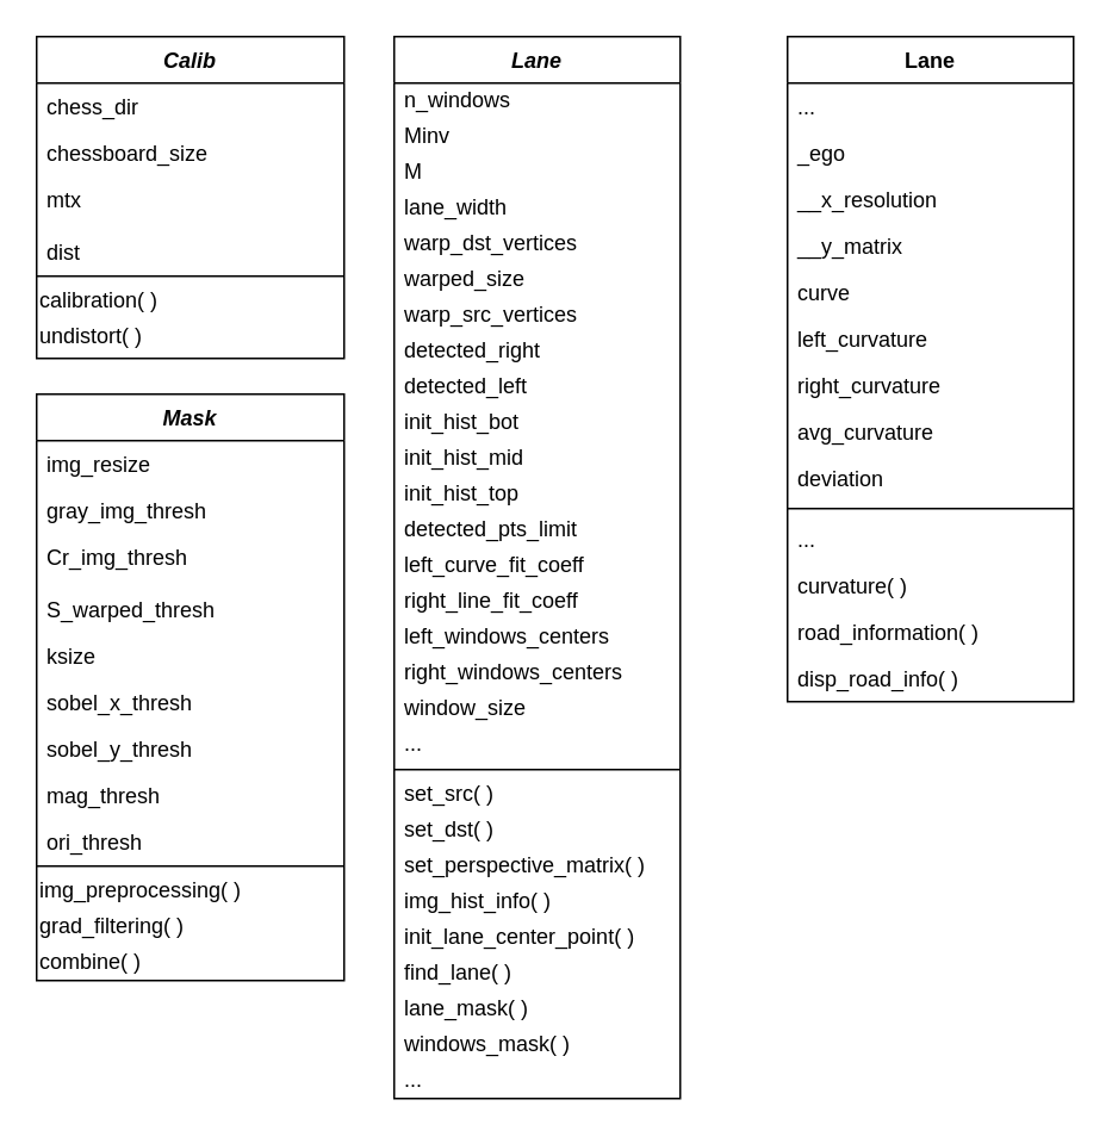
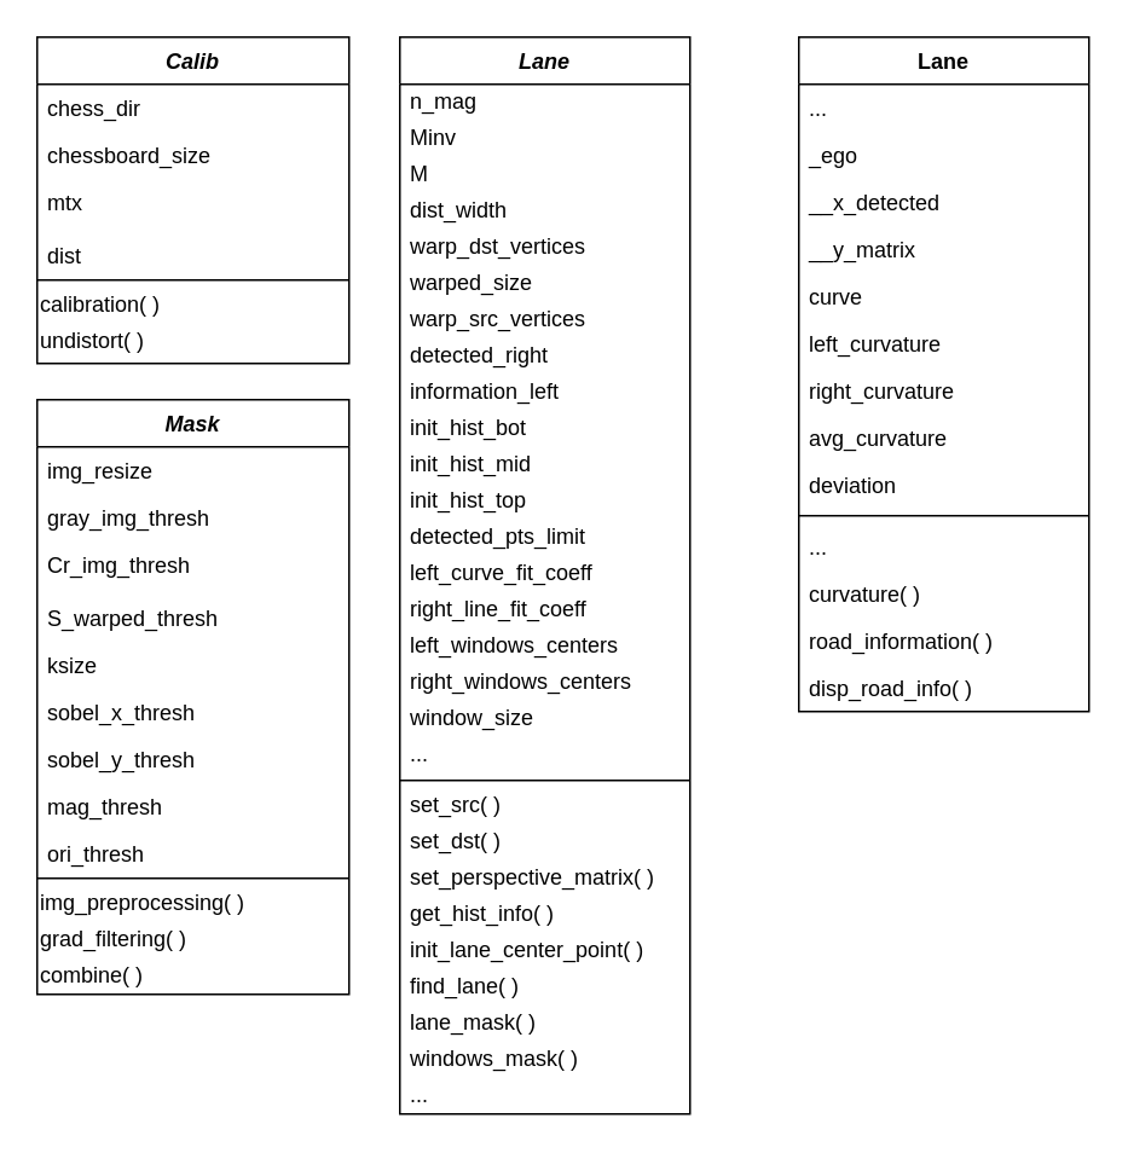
  <mxCell id="0" />
  <mxCell id="1" parent="0" />
  <mxCell id="2" value="Calib" style="swimlane;fontStyle=3;align=center;verticalAlign=top;childLayout=stackLayout;horizontal=1;startSize=26;horizontalStack=0;resizeParent=1;resizeLast=0;collapsible=1;marginBottom=0;rounded=0;shadow=0;strokeWidth=1;" parent="1" vertex="1"><mxGeometry x="20" y="20" width="172" height="180" as="geometry"><mxRectangle x="230" y="140" width="160" height="26" as="alternateBounds" /></mxGeometry></mxCell>
  <mxCell id="3" value="chess_dir" style="text;align=left;verticalAlign=top;spacingLeft=4;spacingRight=4;overflow=hidden;rotatable=0;points=[[0,0.5],[1,0.5]];portConstraint=eastwest;" parent="2" vertex="1"><mxGeometry y="26" width="172" height="26" as="geometry" /></mxCell>
  <mxCell id="4" value="chessboard_size" style="text;align=left;verticalAlign=top;spacingLeft=4;spacingRight=4;overflow=hidden;rotatable=0;points=[[0,0.5],[1,0.5]];portConstraint=eastwest;rounded=0;shadow=0;html=0;" parent="2" vertex="1"><mxGeometry y="52" width="172" height="26" as="geometry" /></mxCell>
  <mxCell id="5" value="mtx" style="text;align=left;verticalAlign=top;spacingLeft=4;spacingRight=4;overflow=hidden;rotatable=0;points=[[0,0.5],[1,0.5]];portConstraint=eastwest;rounded=0;shadow=0;html=0;" parent="2" vertex="1"><mxGeometry y="78" width="172" height="26" as="geometry" /></mxCell>
  <mxCell id="6" value="dist" style="text;align=left;verticalAlign=bottom;spacingLeft=4;spacingRight=4;overflow=hidden;rotatable=0;points=[[0,0.5],[1,0.5]];portConstraint=eastwest;" parent="2" vertex="1"><mxGeometry y="104" width="172" height="26" as="geometry" /></mxCell>
  <mxCell id="7" value="" style="line;html=1;strokeWidth=1;align=left;verticalAlign=middle;spacingTop=-1;spacingLeft=3;spacingRight=3;rotatable=0;labelPosition=right;points=[];portConstraint=eastwest;" parent="2" vertex="1"><mxGeometry y="130" width="172" height="8" as="geometry" /></mxCell>
  <mxCell id="8" value="calibration( )" style="text;html=1;align=left;verticalAlign=middle;resizable=0;points=[];autosize=1;" parent="2" vertex="1"><mxGeometry y="138" width="172" height="20" as="geometry" /></mxCell>
  <mxCell id="9" value="undistort( )" style="text;html=1;align=left;verticalAlign=middle;resizable=0;points=[];autosize=1;" parent="2" vertex="1"><mxGeometry y="158" width="172" height="20" as="geometry" /></mxCell>
  <mxCell id="10" value="Mask" style="swimlane;fontStyle=3;align=center;verticalAlign=top;childLayout=stackLayout;horizontal=1;startSize=26;horizontalStack=0;resizeParent=1;resizeLast=0;collapsible=1;marginBottom=0;rounded=0;shadow=0;strokeWidth=1;" parent="1" vertex="1"><mxGeometry x="20" y="220" width="172" height="328" as="geometry"><mxRectangle x="230" y="140" width="160" height="26" as="alternateBounds" /></mxGeometry></mxCell>
  <mxCell id="11" value="img_resize" style="text;align=left;verticalAlign=top;spacingLeft=4;spacingRight=4;overflow=hidden;rotatable=0;points=[[0,0.5],[1,0.5]];portConstraint=eastwest;" parent="10" vertex="1"><mxGeometry y="26" width="172" height="26" as="geometry" /></mxCell>
  <mxCell id="12" value="gray_img_thresh" style="text;align=left;verticalAlign=top;spacingLeft=4;spacingRight=4;overflow=hidden;rotatable=0;points=[[0,0.5],[1,0.5]];portConstraint=eastwest;rounded=0;shadow=0;html=0;" parent="10" vertex="1"><mxGeometry y="52" width="172" height="26" as="geometry" /></mxCell>
  <mxCell id="13" value="Cr_img_thresh" style="text;align=left;verticalAlign=top;spacingLeft=4;spacingRight=4;overflow=hidden;rotatable=0;points=[[0,0.5],[1,0.5]];portConstraint=eastwest;rounded=0;shadow=0;html=0;" parent="10" vertex="1"><mxGeometry y="78" width="172" height="26" as="geometry" /></mxCell>
  <mxCell id="14" value="S_warped_thresh" style="text;align=left;verticalAlign=bottom;spacingLeft=4;spacingRight=4;overflow=hidden;rotatable=0;points=[[0,0.5],[1,0.5]];portConstraint=eastwest;" parent="10" vertex="1"><mxGeometry y="104" width="172" height="26" as="geometry" /></mxCell>
  <mxCell id="15" value="ksize" style="text;align=left;verticalAlign=bottom;spacingLeft=4;spacingRight=4;overflow=hidden;rotatable=0;points=[[0,0.5],[1,0.5]];portConstraint=eastwest;" parent="10" vertex="1"><mxGeometry y="130" width="172" height="26" as="geometry" /></mxCell>
  <mxCell id="16" value="sobel_x_thresh" style="text;align=left;verticalAlign=bottom;spacingLeft=4;spacingRight=4;overflow=hidden;rotatable=0;points=[[0,0.5],[1,0.5]];portConstraint=eastwest;" parent="10" vertex="1"><mxGeometry y="156" width="172" height="26" as="geometry" /></mxCell>
  <mxCell id="17" value="sobel_y_thresh" style="text;align=left;verticalAlign=bottom;spacingLeft=4;spacingRight=4;overflow=hidden;rotatable=0;points=[[0,0.5],[1,0.5]];portConstraint=eastwest;" parent="10" vertex="1"><mxGeometry y="182" width="172" height="26" as="geometry" /></mxCell>
  <mxCell id="18" value="mag_thresh" style="text;align=left;verticalAlign=bottom;spacingLeft=4;spacingRight=4;overflow=hidden;rotatable=0;points=[[0,0.5],[1,0.5]];portConstraint=eastwest;" parent="10" vertex="1"><mxGeometry y="208" width="172" height="26" as="geometry" /></mxCell>
  <mxCell id="19" value="ori_thresh" style="text;align=left;verticalAlign=bottom;spacingLeft=4;spacingRight=4;overflow=hidden;rotatable=0;points=[[0,0.5],[1,0.5]];portConstraint=eastwest;" parent="10" vertex="1"><mxGeometry y="234" width="172" height="26" as="geometry" /></mxCell>
  <mxCell id="20" value="" style="line;html=1;strokeWidth=1;align=left;verticalAlign=middle;spacingTop=-1;spacingLeft=3;spacingRight=3;rotatable=0;labelPosition=right;points=[];portConstraint=eastwest;" parent="10" vertex="1"><mxGeometry y="260" width="172" height="8" as="geometry" /></mxCell>
  <mxCell id="21" value="img_preprocessing( )" style="text;html=1;align=left;verticalAlign=middle;resizable=0;points=[];autosize=1;" parent="10" vertex="1"><mxGeometry y="268" width="172" height="20" as="geometry" /></mxCell>
  <mxCell id="22" value="grad_filtering( )" style="text;html=1;align=left;verticalAlign=middle;resizable=0;points=[];autosize=1;" parent="10" vertex="1"><mxGeometry y="288" width="172" height="20" as="geometry" /></mxCell>
  <mxCell id="23" value="combine( )" style="text;html=1;align=left;verticalAlign=middle;resizable=0;points=[];autosize=1;" parent="10" vertex="1"><mxGeometry y="308" width="172" height="20" as="geometry" /></mxCell>
  <mxCell id="24" value="Lane" style="swimlane;fontStyle=3;align=center;verticalAlign=top;childLayout=stackLayout;horizontal=1;startSize=26;horizontalStack=0;resizeParent=1;resizeLast=0;collapsible=1;marginBottom=0;rounded=0;shadow=0;strokeWidth=1;fontSize=12;" parent="1" vertex="1"><mxGeometry x="220" y="20" width="160" height="594" as="geometry"><mxRectangle x="210" y="50" width="160" height="26" as="alternateBounds" /></mxGeometry></mxCell>
- <mxCell id="25" value="n_windows" style="text;html=1;align=left;verticalAlign=middle;resizable=0;points=[];autosize=1;spacingRight=4;spacingLeft=4;" parent="24" vertex="1"><mxGeometry y="26" width="160" height="20" as="geometry" /></mxCell>
+ <mxCell id="25" value="n_mag" style="text;html=1;align=left;verticalAlign=middle;resizable=0;points=[];autosize=1;spacingRight=4;spacingLeft=4;" parent="24" vertex="1"><mxGeometry y="26" width="160" height="20" as="geometry" /></mxCell>
  <mxCell id="26" value="Minv" style="text;html=1;align=left;verticalAlign=middle;resizable=0;points=[];autosize=1;spacingRight=4;spacingLeft=4;" parent="24" vertex="1"><mxGeometry y="46" width="160" height="20" as="geometry" /></mxCell>
  <mxCell id="27" value="M" style="text;html=1;align=left;verticalAlign=middle;resizable=0;points=[];autosize=1;spacingRight=4;spacingLeft=4;" parent="24" vertex="1"><mxGeometry y="66" width="160" height="20" as="geometry" /></mxCell>
- <mxCell id="28" value="lane_width" style="text;html=1;align=left;verticalAlign=middle;resizable=0;points=[];autosize=1;spacingRight=4;spacingLeft=4;" parent="24" vertex="1"><mxGeometry y="86" width="160" height="20" as="geometry" /></mxCell>
+ <mxCell id="28" value="dist_width" style="text;html=1;align=left;verticalAlign=middle;resizable=0;points=[];autosize=1;spacingRight=4;spacingLeft=4;" parent="24" vertex="1"><mxGeometry y="86" width="160" height="20" as="geometry" /></mxCell>
  <mxCell id="29" value="warp_dst_vertices" style="text;html=1;align=left;verticalAlign=middle;resizable=0;points=[];autosize=1;spacingRight=4;spacingLeft=4;" parent="24" vertex="1"><mxGeometry y="106" width="160" height="20" as="geometry" /></mxCell>
  <mxCell id="30" value="warped_size" style="text;html=1;align=left;verticalAlign=middle;resizable=0;points=[];autosize=1;spacingRight=4;spacingLeft=4;" parent="24" vertex="1"><mxGeometry y="126" width="160" height="20" as="geometry" /></mxCell>
  <mxCell id="31" value="warp_src_vertices" style="text;html=1;align=left;verticalAlign=middle;resizable=0;points=[];autosize=1;spacingRight=4;spacingLeft=4;" parent="24" vertex="1"><mxGeometry y="146" width="160" height="20" as="geometry" /></mxCell>
  <mxCell id="32" value="detected_right" style="text;html=1;align=left;verticalAlign=middle;resizable=0;points=[];autosize=1;spacingRight=4;spacingLeft=4;" parent="24" vertex="1"><mxGeometry y="166" width="160" height="20" as="geometry" /></mxCell>
- <mxCell id="33" value="detected_left" style="text;html=1;align=left;verticalAlign=middle;resizable=0;points=[];autosize=1;spacingRight=4;spacingLeft=4;" parent="24" vertex="1"><mxGeometry y="186" width="160" height="20" as="geometry" /></mxCell>
+ <mxCell id="33" value="information_left" style="text;html=1;align=left;verticalAlign=middle;resizable=0;points=[];autosize=1;spacingRight=4;spacingLeft=4;" parent="24" vertex="1"><mxGeometry y="186" width="160" height="20" as="geometry" /></mxCell>
  <mxCell id="34" value="init_hist_bot" style="text;html=1;align=left;verticalAlign=middle;resizable=0;points=[];autosize=1;spacingRight=4;spacingLeft=4;" parent="24" vertex="1"><mxGeometry y="206" width="160" height="20" as="geometry" /></mxCell>
  <mxCell id="35" value="init_hist_mid" style="text;html=1;align=left;verticalAlign=middle;resizable=0;points=[];autosize=1;spacingRight=4;spacingLeft=4;" parent="24" vertex="1"><mxGeometry y="226" width="160" height="20" as="geometry" /></mxCell>
  <mxCell id="36" value="init_hist_top" style="text;html=1;align=left;verticalAlign=middle;resizable=0;points=[];autosize=1;spacingRight=4;spacingLeft=4;" parent="24" vertex="1"><mxGeometry y="246" width="160" height="20" as="geometry" /></mxCell>
  <mxCell id="37" value="detected_pts_limit" style="text;html=1;align=left;verticalAlign=middle;resizable=0;points=[];autosize=1;spacingRight=4;spacingLeft=4;" parent="24" vertex="1"><mxGeometry y="266" width="160" height="20" as="geometry" /></mxCell>
  <mxCell id="38" value="left_curve_fit_coeff" style="text;html=1;align=left;verticalAlign=middle;resizable=0;points=[];autosize=1;spacingRight=4;spacingLeft=4;" parent="24" vertex="1"><mxGeometry y="286" width="160" height="20" as="geometry" /></mxCell>
  <mxCell id="39" value="right_line_fit_coeff" style="text;html=1;align=left;verticalAlign=middle;resizable=0;points=[];autosize=1;spacingRight=4;spacingLeft=4;" parent="24" vertex="1"><mxGeometry y="306" width="160" height="20" as="geometry" /></mxCell>
  <mxCell id="40" value="left_windows_centers" style="text;html=1;align=left;verticalAlign=middle;resizable=0;points=[];autosize=1;spacingRight=4;spacingLeft=4;" parent="24" vertex="1"><mxGeometry y="326" width="160" height="20" as="geometry" /></mxCell>
  <mxCell id="41" value="right_windows_centers" style="text;html=1;align=left;verticalAlign=middle;resizable=0;points=[];autosize=1;spacingRight=4;spacingLeft=4;" parent="24" vertex="1"><mxGeometry y="346" width="160" height="20" as="geometry" /></mxCell>
  <mxCell id="42" value="window_size" style="text;html=1;align=left;verticalAlign=middle;resizable=0;points=[];autosize=1;spacingRight=4;spacingLeft=4;" parent="24" vertex="1"><mxGeometry y="366" width="160" height="20" as="geometry" /></mxCell>
  <mxCell id="43" value="..." style="text;html=1;align=left;verticalAlign=middle;resizable=0;points=[];autosize=1;spacingRight=4;spacingLeft=4;" vertex="1" parent="24"><mxGeometry y="386" width="160" height="20" as="geometry" /></mxCell>
  <mxCell id="44" value="" style="line;html=1;strokeWidth=1;align=left;verticalAlign=middle;spacingTop=-1;spacingLeft=3;spacingRight=3;rotatable=0;labelPosition=right;points=[];portConstraint=eastwest;" parent="24" vertex="1"><mxGeometry y="406" width="160" height="8" as="geometry" /></mxCell>
  <mxCell id="45" value="set_src( )" style="text;html=1;align=left;verticalAlign=middle;resizable=0;points=[];autosize=1;spacingLeft=4;spacingRight=4;" parent="24" vertex="1"><mxGeometry y="414" width="160" height="20" as="geometry" /></mxCell>
  <mxCell id="46" value="set_dst( )" style="text;html=1;align=left;verticalAlign=middle;resizable=0;points=[];autosize=1;spacingRight=4;spacingLeft=4;" parent="24" vertex="1"><mxGeometry y="434" width="160" height="20" as="geometry" /></mxCell>
  <mxCell id="47" value="set_perspective_matrix( )" style="text;html=1;align=left;verticalAlign=middle;resizable=0;points=[];autosize=1;spacingRight=4;spacingLeft=4;" parent="24" vertex="1"><mxGeometry y="454" width="160" height="20" as="geometry" /></mxCell>
- <mxCell id="48" value="img_hist_info( )" style="text;html=1;align=left;verticalAlign=middle;resizable=0;points=[];autosize=1;spacingRight=4;spacingLeft=4;" parent="24" vertex="1"><mxGeometry y="474" width="160" height="20" as="geometry" /></mxCell>
+ <mxCell id="48" value="get_hist_info( )" style="text;html=1;align=left;verticalAlign=middle;resizable=0;points=[];autosize=1;spacingRight=4;spacingLeft=4;" parent="24" vertex="1"><mxGeometry y="474" width="160" height="20" as="geometry" /></mxCell>
  <mxCell id="49" value="init_lane_center_point( )" style="text;html=1;align=left;verticalAlign=middle;resizable=0;points=[];autosize=1;spacingRight=4;spacingLeft=4;" parent="24" vertex="1"><mxGeometry y="494" width="160" height="20" as="geometry" /></mxCell>
  <mxCell id="50" value="find_lane( )" style="text;html=1;align=left;verticalAlign=middle;resizable=0;points=[];autosize=1;spacingRight=4;spacingLeft=4;" parent="24" vertex="1"><mxGeometry y="514" width="160" height="20" as="geometry" /></mxCell>
  <mxCell id="51" value="lane_mask( )" style="text;html=1;align=left;verticalAlign=middle;resizable=0;points=[];autosize=1;spacingRight=4;spacingLeft=4;" parent="24" vertex="1"><mxGeometry y="534" width="160" height="20" as="geometry" /></mxCell>
  <mxCell id="52" value="windows_mask( )" style="text;html=1;align=left;verticalAlign=middle;resizable=0;points=[];autosize=1;spacingRight=4;spacingLeft=4;" parent="24" vertex="1"><mxGeometry y="554" width="160" height="20" as="geometry" /></mxCell>
  <mxCell id="53" value="..." style="text;html=1;align=left;verticalAlign=middle;resizable=0;points=[];autosize=1;spacingRight=4;spacingLeft=4;" vertex="1" parent="24"><mxGeometry y="574" width="160" height="20" as="geometry" /></mxCell>
  <mxCell id="54" value="Lane" style="swimlane;fontStyle=1;align=center;verticalAlign=top;childLayout=stackLayout;horizontal=1;startSize=26;horizontalStack=0;resizeParent=1;resizeParentMax=0;resizeLast=0;collapsible=1;marginBottom=0;" vertex="1" parent="1"><mxGeometry x="440" y="20" width="160" height="372" as="geometry" /></mxCell>
  <mxCell id="55" value="..." style="text;strokeColor=none;fillColor=none;align=left;verticalAlign=top;spacingLeft=4;spacingRight=4;overflow=hidden;rotatable=0;points=[[0,0.5],[1,0.5]];portConstraint=eastwest;" vertex="1" parent="54"><mxGeometry y="26" width="160" height="26" as="geometry" /></mxCell>
  <mxCell id="56" value="_ego" style="text;strokeColor=none;fillColor=none;align=left;verticalAlign=top;spacingLeft=4;spacingRight=4;overflow=hidden;rotatable=0;points=[[0,0.5],[1,0.5]];portConstraint=eastwest;" vertex="1" parent="54"><mxGeometry y="52" width="160" height="26" as="geometry" /></mxCell>
- <mxCell id="57" value="__x_resolution" style="text;strokeColor=none;fillColor=none;align=left;verticalAlign=top;spacingLeft=4;spacingRight=4;overflow=hidden;rotatable=0;points=[[0,0.5],[1,0.5]];portConstraint=eastwest;" vertex="1" parent="54"><mxGeometry y="78" width="160" height="26" as="geometry" /></mxCell>
+ <mxCell id="57" value="__x_detected" style="text;strokeColor=none;fillColor=none;align=left;verticalAlign=top;spacingLeft=4;spacingRight=4;overflow=hidden;rotatable=0;points=[[0,0.5],[1,0.5]];portConstraint=eastwest;" vertex="1" parent="54"><mxGeometry y="78" width="160" height="26" as="geometry" /></mxCell>
  <mxCell id="58" value="__y_matrix" style="text;strokeColor=none;fillColor=none;align=left;verticalAlign=top;spacingLeft=4;spacingRight=4;overflow=hidden;rotatable=0;points=[[0,0.5],[1,0.5]];portConstraint=eastwest;" vertex="1" parent="54"><mxGeometry y="104" width="160" height="26" as="geometry" /></mxCell>
  <mxCell id="59" value="curve" style="text;strokeColor=none;fillColor=none;align=left;verticalAlign=top;spacingLeft=4;spacingRight=4;overflow=hidden;rotatable=0;points=[[0,0.5],[1,0.5]];portConstraint=eastwest;" vertex="1" parent="54"><mxGeometry y="130" width="160" height="26" as="geometry" /></mxCell>
  <mxCell id="60" value="left_curvature" style="text;strokeColor=none;fillColor=none;align=left;verticalAlign=top;spacingLeft=4;spacingRight=4;overflow=hidden;rotatable=0;points=[[0,0.5],[1,0.5]];portConstraint=eastwest;" vertex="1" parent="54"><mxGeometry y="156" width="160" height="26" as="geometry" /></mxCell>
  <mxCell id="61" value="right_curvature" style="text;strokeColor=none;fillColor=none;align=left;verticalAlign=top;spacingLeft=4;spacingRight=4;overflow=hidden;rotatable=0;points=[[0,0.5],[1,0.5]];portConstraint=eastwest;" vertex="1" parent="54"><mxGeometry y="182" width="160" height="26" as="geometry" /></mxCell>
  <mxCell id="62" value="avg_curvature" style="text;strokeColor=none;fillColor=none;align=left;verticalAlign=top;spacingLeft=4;spacingRight=4;overflow=hidden;rotatable=0;points=[[0,0.5],[1,0.5]];portConstraint=eastwest;" vertex="1" parent="54"><mxGeometry y="208" width="160" height="26" as="geometry" /></mxCell>
  <mxCell id="63" value="deviation" style="text;strokeColor=none;fillColor=none;align=left;verticalAlign=top;spacingLeft=4;spacingRight=4;overflow=hidden;rotatable=0;points=[[0,0.5],[1,0.5]];portConstraint=eastwest;" vertex="1" parent="54"><mxGeometry y="234" width="160" height="26" as="geometry" /></mxCell>
  <mxCell id="64" value="" style="line;strokeWidth=1;fillColor=none;align=left;verticalAlign=middle;spacingTop=-1;spacingLeft=3;spacingRight=3;rotatable=0;labelPosition=right;points=[];portConstraint=eastwest;" vertex="1" parent="54"><mxGeometry y="260" width="160" height="8" as="geometry" /></mxCell>
  <mxCell id="65" value="..." style="text;strokeColor=none;fillColor=none;align=left;verticalAlign=top;spacingLeft=4;spacingRight=4;overflow=hidden;rotatable=0;points=[[0,0.5],[1,0.5]];portConstraint=eastwest;" vertex="1" parent="54"><mxGeometry y="268" width="160" height="26" as="geometry" /></mxCell>
  <mxCell id="66" value="curvature( )" style="text;strokeColor=none;fillColor=none;align=left;verticalAlign=top;spacingLeft=4;spacingRight=4;overflow=hidden;rotatable=0;points=[[0,0.5],[1,0.5]];portConstraint=eastwest;" vertex="1" parent="54"><mxGeometry y="294" width="160" height="26" as="geometry" /></mxCell>
  <mxCell id="67" value="road_information( )" style="text;strokeColor=none;fillColor=none;align=left;verticalAlign=top;spacingLeft=4;spacingRight=4;overflow=hidden;rotatable=0;points=[[0,0.5],[1,0.5]];portConstraint=eastwest;" vertex="1" parent="54"><mxGeometry y="320" width="160" height="26" as="geometry" /></mxCell>
  <mxCell id="68" value="disp_road_info( )" style="text;strokeColor=none;fillColor=none;align=left;verticalAlign=top;spacingLeft=4;spacingRight=4;overflow=hidden;rotatable=0;points=[[0,0.5],[1,0.5]];portConstraint=eastwest;" vertex="1" parent="54"><mxGeometry y="346" width="160" height="26" as="geometry" /></mxCell>
